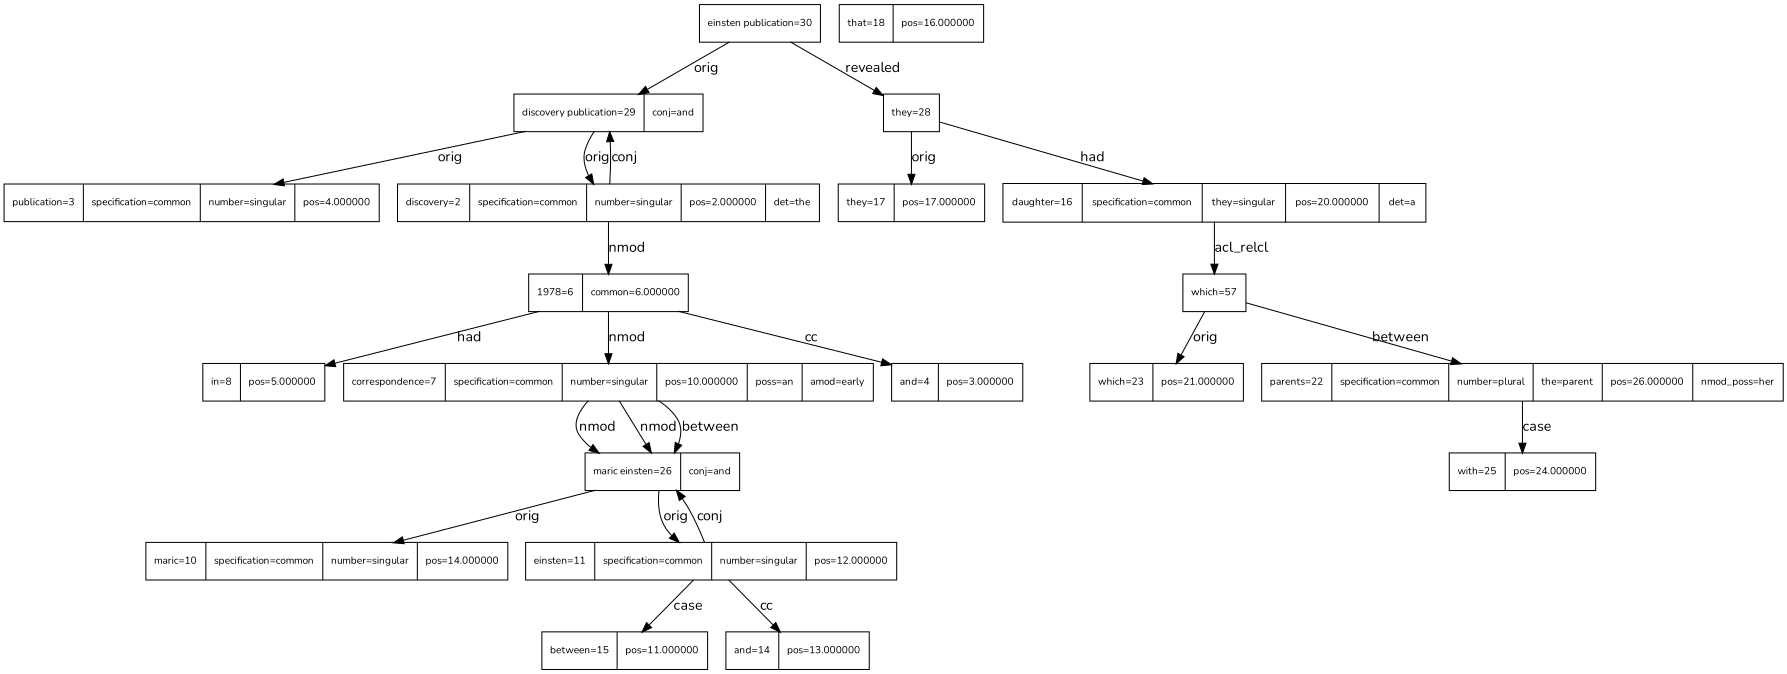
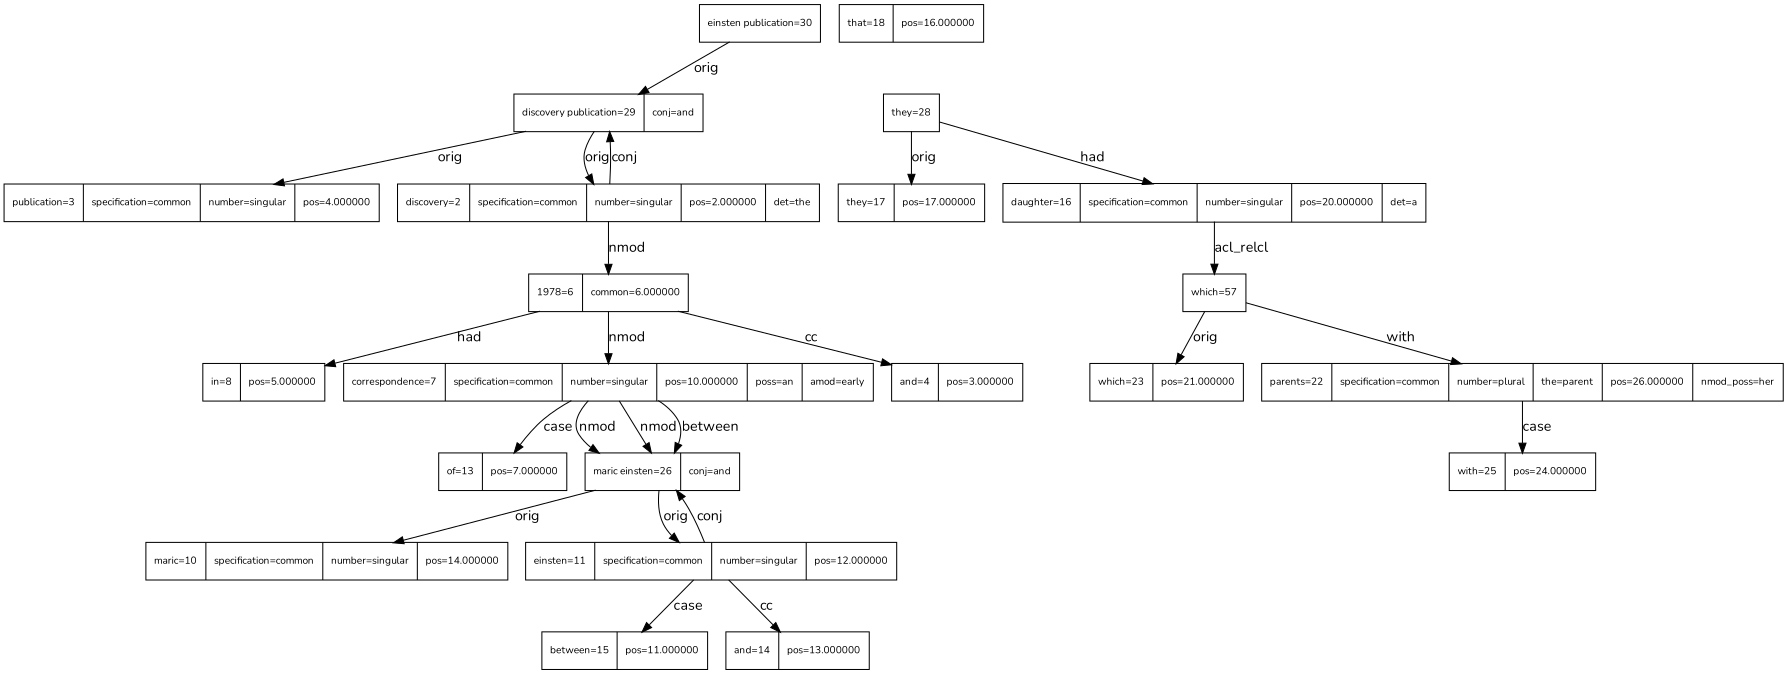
  digraph {
    fontname=Nunito
    rankdir=TB
    node [fontname=Nunito fontsize=10 shape=record]
    edge [fontname=Nunito]
    n1 [label="which=23|pos=21.000000"]
    n2 [label="they=17|pos=17.000000"]
    n3 [label="with=25|pos=24.000000"]
    n4 [label="that=18|pos=16.000000"]
    n5 [label="between=15|pos=11.000000"]
+   n6 [label="of=13|pos=7.000000"]
    n7 [label="in=8|pos=5.000000"]
    n8 [label="1978=6|common=6.000000"]
    n9 [label="correspondence=7|specification=common|number=singular|pos=10.000000|poss=an|amod=early"]
    n10 [label="and=4|pos=3.000000"]
    n11 [label="maric einsten=26|conj=and"]
    n12 [label="and=14|pos=13.000000"]
    n13 [label="maric=10|specification=common|number=singular|pos=14.000000"]
    n14 [label="einsten=11|specification=common|number=singular|pos=12.000000"]
    n15 [label="parents=22|specification=common|number=plural|the=parent|pos=26.000000|nmod_poss=her"]
    n16 [label="which=57"]
-   n17 [label="daughter=16|specification=common|they=singular|pos=20.000000|det=a"]
+   n17 [label="daughter=16|specification=common|number=singular|pos=20.000000|det=a"]
    n18 [label="discovery publication=29|conj=and"]
    n19 [label="publication=3|specification=common|number=singular|pos=4.000000"]
    n20 [label="discovery=2|specification=common|number=singular|pos=2.000000|det=the"]
    n21 [label="they=28"]
    n22 [label="einsten publication=30"]
    n8 -> n7 [label=had]
    n8 -> n9 [label=nmod]
    n8 -> n10 [label=cc]
+   n9 -> n6 [label=case]
    n9 -> n11 [label=nmod]
    n9 -> n11 [label=nmod]
    n9 -> n11 [label=between]
    n11 -> n13 [label=orig]
    n11 -> n14 [label=orig]
    n14 -> n5 [label=case]
    n14 -> n11 [label=conj]
    n14 -> n12 [label=cc]
    n15 -> n3 [label=case]
    n16 -> n1 [label=orig]
-   n16 -> n15 [label=between]
+   n16 -> n15 [label=with]
    n17 -> n16 [label=acl_relcl]
    n18 -> n19 [label=orig]
    n18 -> n20 [label=orig]
    n20 -> n8 [label=nmod]
    n20 -> n18 [label=conj]
    n21 -> n2 [label=orig]
    n21 -> n17 [label=had]
    n22 -> n18 [label=orig]
-   n22 -> n21 [label=revealed]
  }
